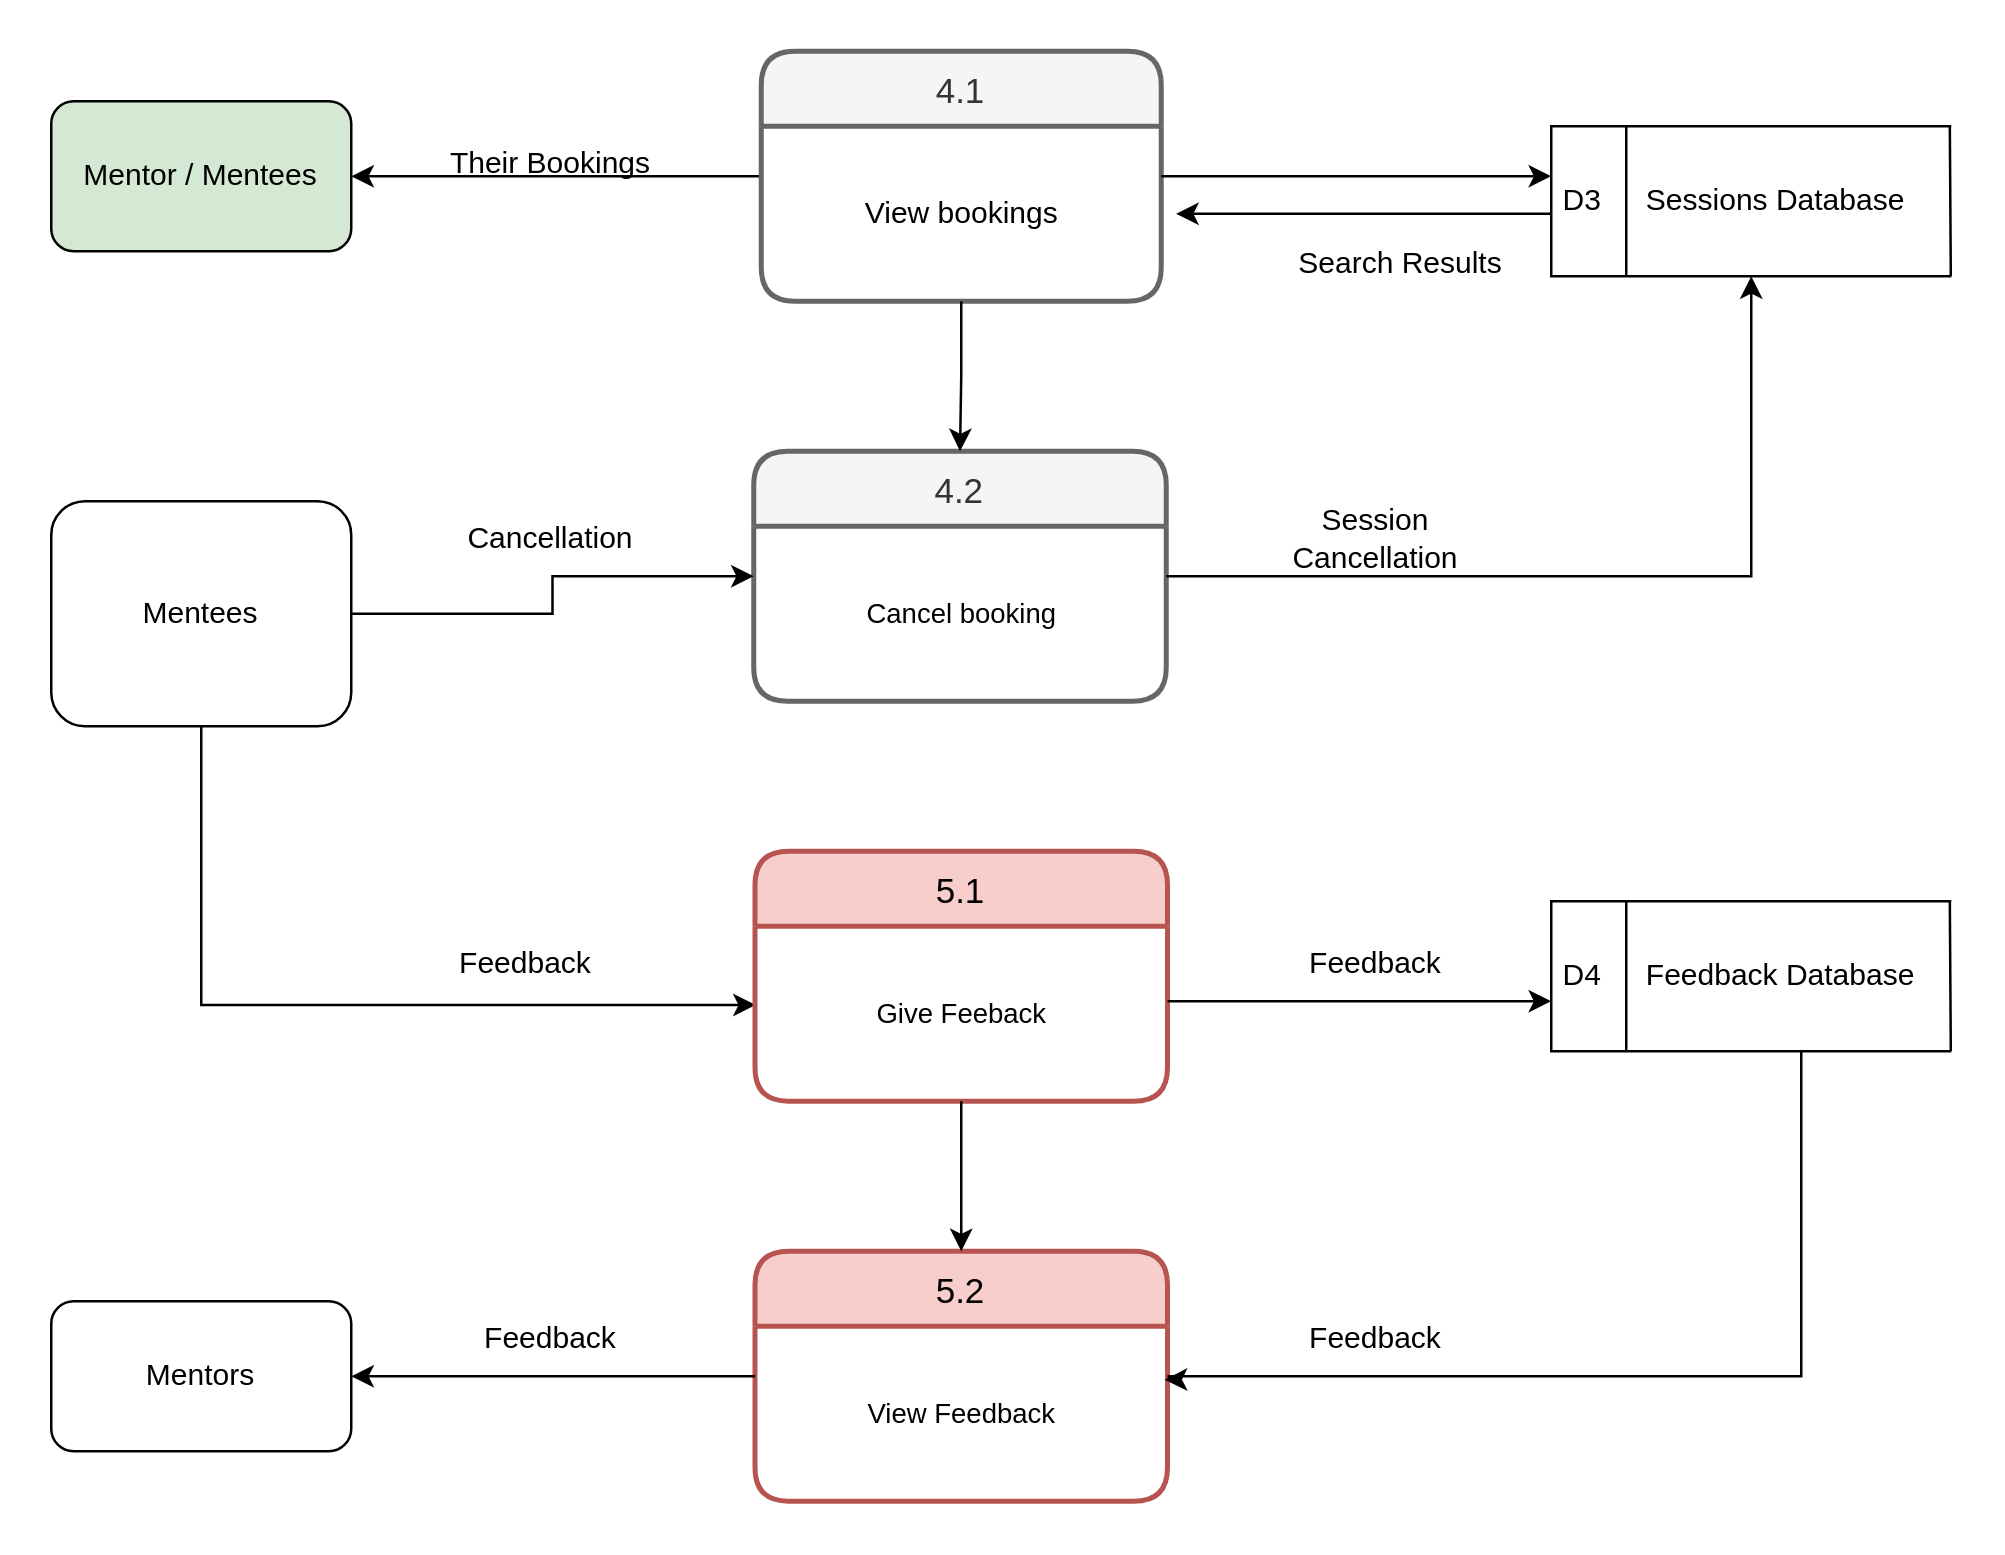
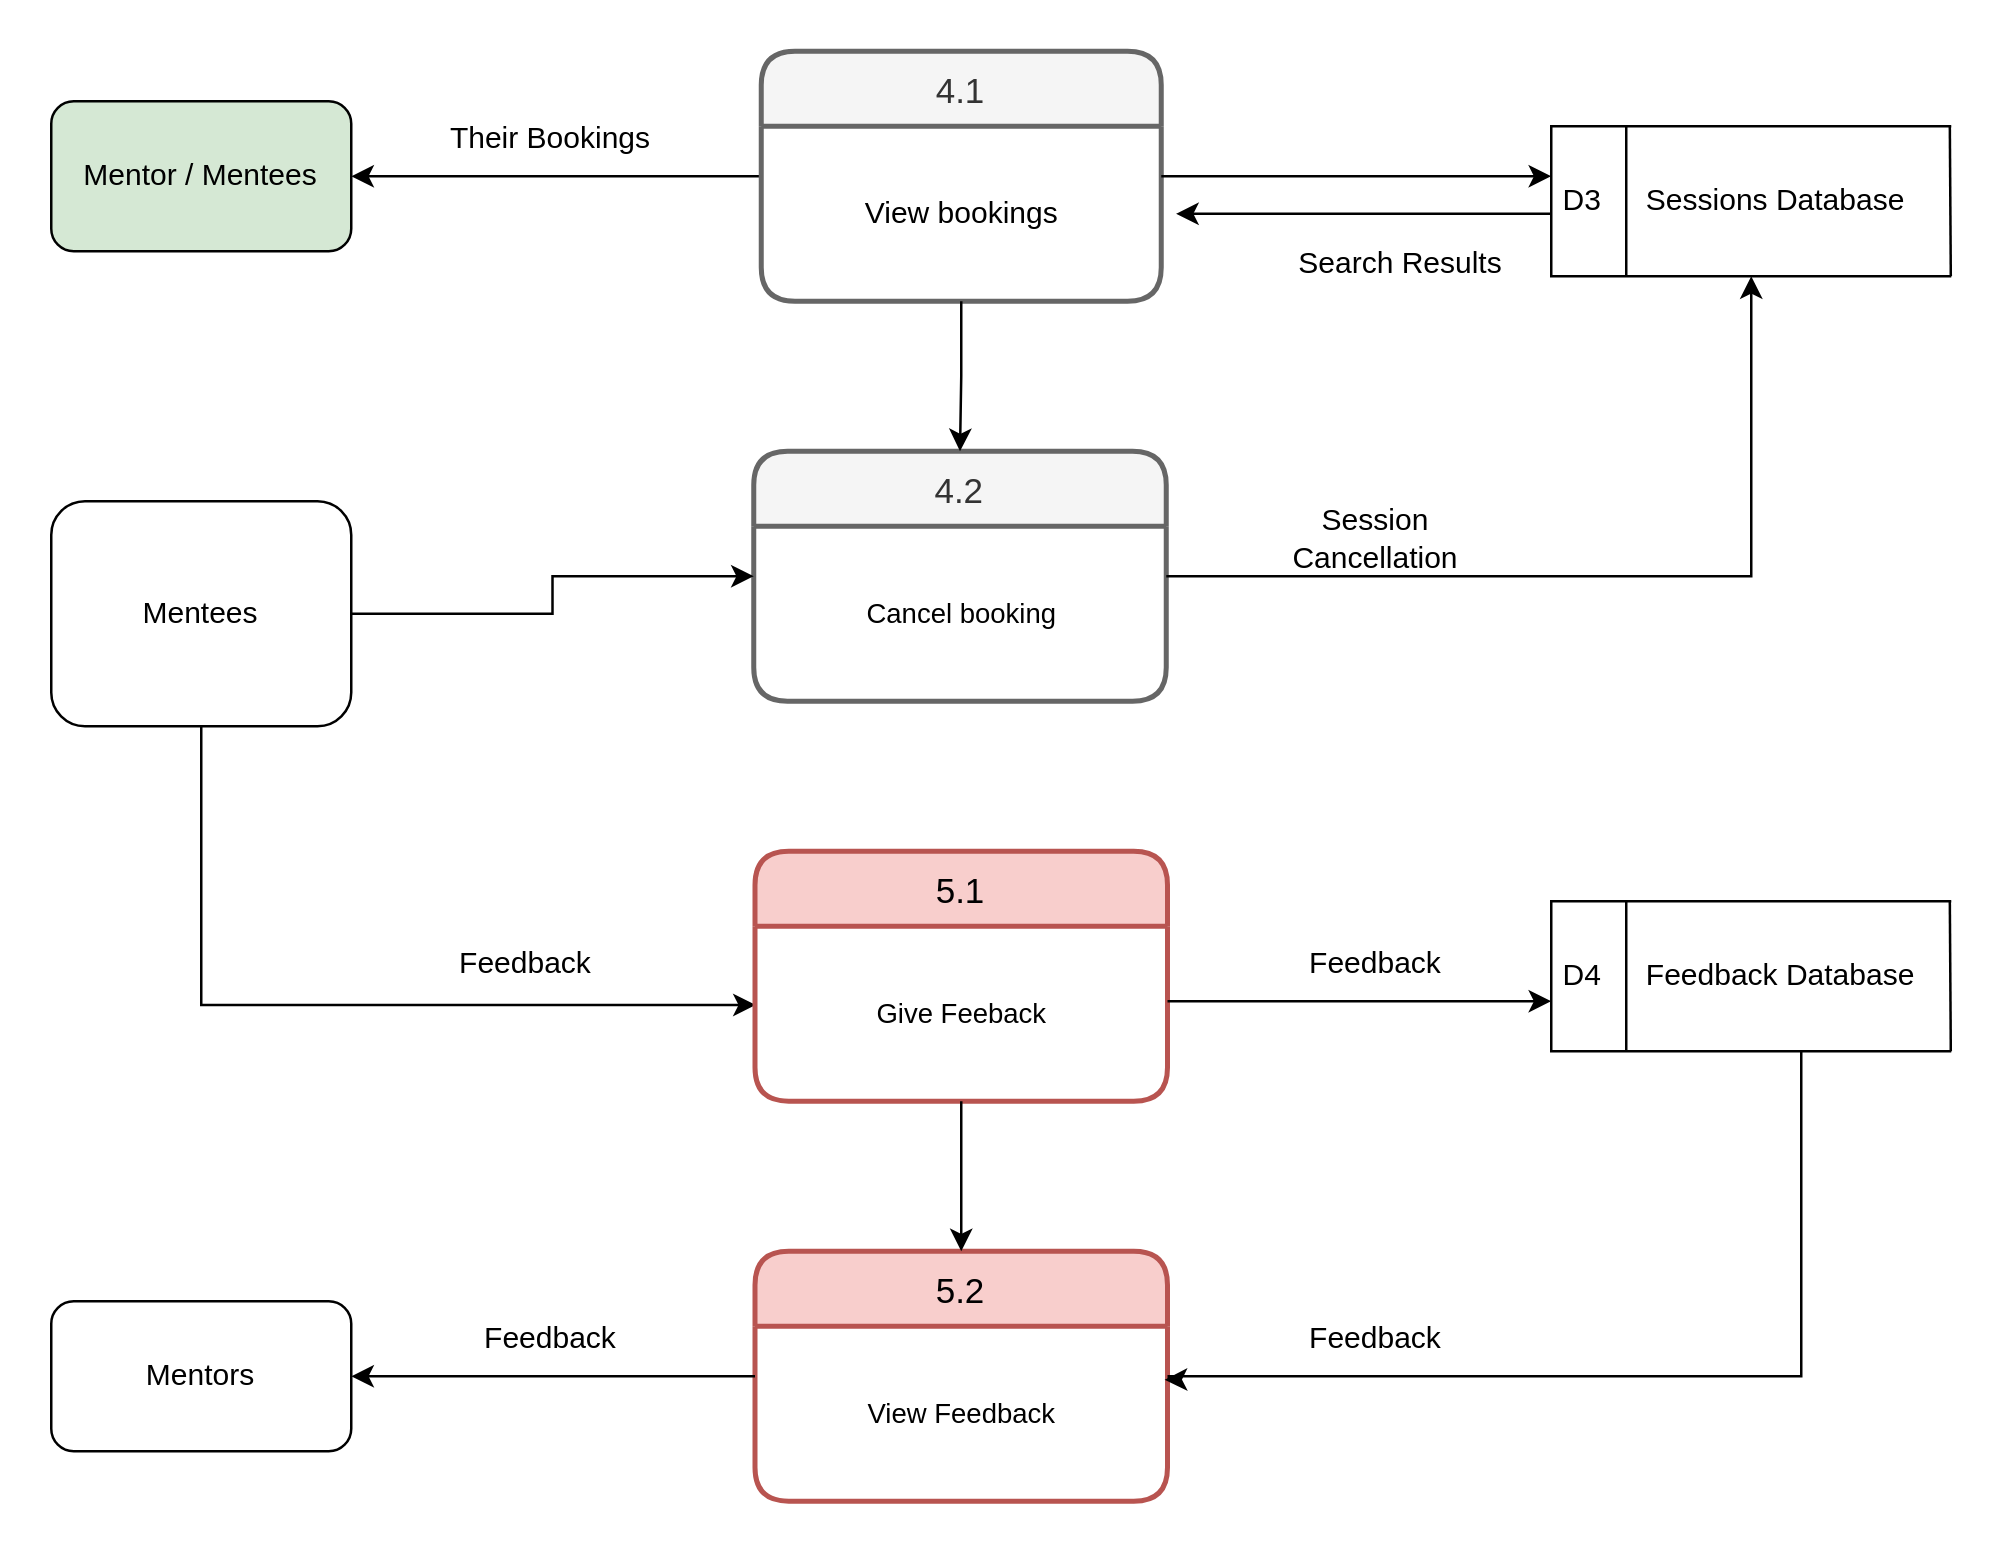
  <mxCell id="0" />
  <mxCell id="1" parent="0" />
  <mxCell id="2" style="edgeStyle=orthogonalEdgeStyle;rounded=0;orthogonalLoop=1;jettySize=auto;html=1;exitX=0;exitY=0.5;exitDx=0;exitDy=0;entryX=1;entryY=0.5;entryDx=0;entryDy=0;" parent="1" source="3" target="6" edge="1"><mxGeometry relative="1" as="geometry" /></mxCell>
  <mxCell id="3" value="4.1" style="swimlane;childLayout=stackLayout;horizontal=1;startSize=30;horizontalStack=0;rounded=1;fontSize=14;fontStyle=0;strokeWidth=2;resizeParent=0;resizeLast=1;shadow=0;dashed=0;align=center;fillColor=#f5f5f5;strokeColor=#666666;fontColor=#333333;" parent="1" vertex="1"><mxGeometry x="304" y="20" width="160" height="100" as="geometry" /></mxCell>
  <mxCell id="4" value="View bookings" style="text;html=1;align=center;verticalAlign=middle;resizable=0;points=[];autosize=1;strokeColor=none;fillColor=none;" parent="3" vertex="1"><mxGeometry y="30" width="160" height="70" as="geometry" /></mxCell>
  <mxCell id="5" style="edgeStyle=orthogonalEdgeStyle;rounded=0;orthogonalLoop=1;jettySize=auto;html=1;exitX=1;exitY=0.75;exitDx=0;exitDy=0;entryX=1;entryY=0.75;entryDx=0;entryDy=0;" parent="1" source="6" target="6" edge="1"><mxGeometry relative="1" as="geometry"><mxPoint x="300" y="84.833" as="targetPoint" /></mxGeometry></mxCell>
  <mxCell id="6" value="Mentor / Mentees" style="rounded=1;whiteSpace=wrap;html=1;fillColor=#d5e8d4;" parent="1" vertex="1"><mxGeometry x="20" y="40" width="120" height="60" as="geometry" /></mxCell>
  <mxCell id="7" value="4.2" style="swimlane;childLayout=stackLayout;horizontal=1;startSize=30;horizontalStack=0;rounded=1;fontSize=14;fontStyle=0;strokeWidth=2;resizeParent=0;resizeLast=1;shadow=0;dashed=0;align=center;fillColor=#f5f5f5;strokeColor=#666666;fontColor=#333333;" parent="1" vertex="1"><mxGeometry x="301" y="180" width="165" height="100" as="geometry" /></mxCell>
  <mxCell id="8" value="&lt;font style=&quot;font-size: 11px&quot;&gt;Cancel booking&lt;/font&gt;" style="text;html=1;align=center;verticalAlign=middle;resizable=0;points=[];autosize=1;strokeColor=none;fillColor=none;" parent="7" vertex="1"><mxGeometry y="30" width="165" height="70" as="geometry" /></mxCell>
- <mxCell id="9" value="Their Bookings" style="text;html=1;strokeColor=none;fillColor=none;align=center;verticalAlign=middle;whiteSpace=wrap;rounded=0;" parent="1" vertex="1"><mxGeometry x="170" y="50" width="100" height="30" as="geometry" /></mxCell>
+ <mxCell id="9" value="Their Bookings" style="text;html=1;strokeColor=none;fillColor=none;align=center;verticalAlign=middle;whiteSpace=wrap;rounded=0;" parent="1" vertex="1"><mxGeometry x="170" y="40" width="100" height="30" as="geometry" /></mxCell>
  <mxCell id="10" style="edgeStyle=orthogonalEdgeStyle;rounded=0;orthogonalLoop=1;jettySize=auto;html=1;startArrow=none;startFill=0;endArrow=classic;endFill=1;" parent="1" source="4" target="7" edge="1"><mxGeometry relative="1" as="geometry" /></mxCell>
  <mxCell id="11" style="edgeStyle=orthogonalEdgeStyle;rounded=0;orthogonalLoop=1;jettySize=auto;html=1;entryX=0;entryY=0.333;entryDx=0;entryDy=0;entryPerimeter=0;" parent="1" source="4" target="33" edge="1"><mxGeometry relative="1" as="geometry"><mxPoint x="610" y="70" as="targetPoint" /><Array as="points"><mxPoint x="500" y="70" /><mxPoint x="500" y="70" /></Array></mxGeometry></mxCell>
  <mxCell id="12" style="edgeStyle=orthogonalEdgeStyle;rounded=0;orthogonalLoop=1;jettySize=auto;html=1;entryX=1.037;entryY=0.5;entryDx=0;entryDy=0;entryPerimeter=0;exitX=0;exitY=0.583;exitDx=0;exitDy=0;exitPerimeter=0;" parent="1" source="33" target="4" edge="1"><mxGeometry relative="1" as="geometry"><mxPoint x="610" y="85" as="sourcePoint" /></mxGeometry></mxCell>
  <mxCell id="13" value="Search Results" style="text;html=1;strokeColor=none;fillColor=none;align=center;verticalAlign=middle;whiteSpace=wrap;rounded=0;" parent="1" vertex="1"><mxGeometry x="510" y="90" width="100" height="30" as="geometry" /></mxCell>
  <mxCell id="14" style="edgeStyle=orthogonalEdgeStyle;rounded=0;orthogonalLoop=1;jettySize=auto;html=1;entryX=0;entryY=0.5;entryDx=0;entryDy=0;" parent="1" source="16" target="7" edge="1"><mxGeometry relative="1" as="geometry" /></mxCell>
  <mxCell id="15" style="edgeStyle=orthogonalEdgeStyle;rounded=0;orthogonalLoop=1;jettySize=auto;html=1;exitX=0.5;exitY=1;exitDx=0;exitDy=0;entryX=0.002;entryY=0.45;entryDx=0;entryDy=0;entryPerimeter=0;" parent="1" source="16" target="18" edge="1"><mxGeometry relative="1" as="geometry" /></mxCell>
  <mxCell id="16" value="Mentees" style="rounded=1;whiteSpace=wrap;html=1;" parent="1" vertex="1"><mxGeometry x="20" y="200" width="120" height="90" as="geometry" /></mxCell>
  <mxCell id="17" value="5.1" style="swimlane;childLayout=stackLayout;horizontal=1;startSize=30;horizontalStack=0;rounded=1;fontSize=14;fontStyle=0;strokeWidth=2;resizeParent=0;resizeLast=1;shadow=0;dashed=0;align=center;fillColor=#f8cecc;strokeColor=#b85450;" parent="1" vertex="1"><mxGeometry x="301.5" y="340" width="165" height="100" as="geometry" /></mxCell>
  <mxCell id="18" value="&lt;font style=&quot;font-size: 11px&quot;&gt;Give Feeback&lt;/font&gt;" style="text;html=1;align=center;verticalAlign=middle;resizable=0;points=[];autosize=1;strokeColor=none;fillColor=none;" parent="17" vertex="1"><mxGeometry y="30" width="165" height="70" as="geometry" /></mxCell>
- <mxCell id="19" value="Cancellation" style="text;html=1;strokeColor=none;fillColor=none;align=center;verticalAlign=middle;whiteSpace=wrap;rounded=0;" parent="1" vertex="1"><mxGeometry x="170" y="200" width="100" height="30" as="geometry" /></mxCell>
  <mxCell id="20" value="Session Cancellation" style="text;html=1;strokeColor=none;fillColor=none;align=center;verticalAlign=middle;whiteSpace=wrap;rounded=0;" parent="1" vertex="1"><mxGeometry x="500" y="200" width="100" height="30" as="geometry" /></mxCell>
  <mxCell id="21" value="5.2" style="swimlane;childLayout=stackLayout;horizontal=1;startSize=30;horizontalStack=0;rounded=1;fontSize=14;fontStyle=0;strokeWidth=2;resizeParent=0;resizeLast=1;shadow=0;dashed=0;align=center;fillColor=#f8cecc;strokeColor=#b85450;" parent="1" vertex="1"><mxGeometry x="301.5" y="500" width="165" height="100" as="geometry" /></mxCell>
  <mxCell id="22" value="&lt;font style=&quot;font-size: 11px&quot;&gt;View Feedback&lt;/font&gt;" style="text;html=1;align=center;verticalAlign=middle;resizable=0;points=[];autosize=1;strokeColor=none;fillColor=none;" parent="21" vertex="1"><mxGeometry y="30" width="165" height="70" as="geometry" /></mxCell>
  <mxCell id="23" style="edgeStyle=orthogonalEdgeStyle;rounded=0;orthogonalLoop=1;jettySize=auto;html=1;entryX=0.5;entryY=0;entryDx=0;entryDy=0;" parent="1" source="18" target="21" edge="1"><mxGeometry relative="1" as="geometry" /></mxCell>
  <mxCell id="24" value="Mentors" style="rounded=1;whiteSpace=wrap;html=1;" parent="1" vertex="1"><mxGeometry x="20" y="520" width="120" height="60" as="geometry" /></mxCell>
  <mxCell id="25" style="edgeStyle=orthogonalEdgeStyle;rounded=0;orthogonalLoop=1;jettySize=auto;html=1;" parent="1" source="22" edge="1"><mxGeometry relative="1" as="geometry"><mxPoint x="140" y="550" as="targetPoint" /><Array as="points"><mxPoint x="140" y="550" /></Array></mxGeometry></mxCell>
  <mxCell id="26" value="Feedback" style="text;html=1;strokeColor=none;fillColor=none;align=center;verticalAlign=middle;whiteSpace=wrap;rounded=0;" parent="1" vertex="1"><mxGeometry x="160" y="370" width="100" height="30" as="geometry" /></mxCell>
  <mxCell id="27" style="edgeStyle=orthogonalEdgeStyle;rounded=0;orthogonalLoop=1;jettySize=auto;html=1;" parent="1" source="8" edge="1"><mxGeometry relative="1" as="geometry"><mxPoint x="700" y="110" as="targetPoint" /><Array as="points"><mxPoint x="700" y="230" /></Array></mxGeometry></mxCell>
  <mxCell id="28" value="Feedback" style="text;html=1;strokeColor=none;fillColor=none;align=center;verticalAlign=middle;whiteSpace=wrap;rounded=0;" parent="1" vertex="1"><mxGeometry x="500" y="370" width="100" height="30" as="geometry" /></mxCell>
  <mxCell id="29" style="edgeStyle=orthogonalEdgeStyle;rounded=0;orthogonalLoop=1;jettySize=auto;html=1;" parent="1" source="18" edge="1"><mxGeometry relative="1" as="geometry"><mxPoint x="620" y="400" as="targetPoint" /><Array as="points"><mxPoint x="500" y="400" /><mxPoint x="500" y="400" /></Array></mxGeometry></mxCell>
  <mxCell id="30" style="edgeStyle=orthogonalEdgeStyle;rounded=0;orthogonalLoop=1;jettySize=auto;html=1;entryX=0.993;entryY=0.306;entryDx=0;entryDy=0;entryPerimeter=0;exitX=0.625;exitY=1;exitDx=0;exitDy=0;exitPerimeter=0;" parent="1" source="34" target="22" edge="1"><mxGeometry relative="1" as="geometry"><Array as="points"><mxPoint x="720" y="550" /><mxPoint x="467" y="550" /><mxPoint x="467" y="551" /></Array><mxPoint x="720" y="430" as="sourcePoint" /></mxGeometry></mxCell>
  <mxCell id="31" value="Feedback" style="text;html=1;strokeColor=none;fillColor=none;align=center;verticalAlign=middle;whiteSpace=wrap;rounded=0;" parent="1" vertex="1"><mxGeometry x="500" y="520" width="100" height="30" as="geometry" /></mxCell>
  <mxCell id="32" value="Feedback" style="text;html=1;strokeColor=none;fillColor=none;align=center;verticalAlign=middle;whiteSpace=wrap;rounded=0;" parent="1" vertex="1"><mxGeometry x="170" y="520" width="100" height="30" as="geometry" /></mxCell>
  <mxCell id="33" value="D3&amp;nbsp;&lt;span style=&quot;white-space: pre;&quot;&gt;&#09;&lt;/span&gt;&amp;nbsp; Sessions Database" style="html=1;dashed=0;whitespace=wrap;shape=mxgraph.dfd.dataStoreID;align=left;spacingLeft=3;points=[[0,0],[0.5,0],[1,0],[0,0.5],[1,0.5],[0,1],[0.5,1],[1,1]];comic=0;noLabel=0;container=0;metaEdit=0;shadow=0;perimeterSpacing=0;fillStyle=solid;" vertex="1" parent="1"><mxGeometry x="620" y="50" width="160" height="60" as="geometry" /></mxCell>
  <mxCell id="34" value="D4&amp;nbsp;&lt;span style=&quot;white-space: pre;&quot;&gt;&#09;&lt;/span&gt;&amp;nbsp; Feedback Database" style="html=1;dashed=0;whitespace=wrap;shape=mxgraph.dfd.dataStoreID;align=left;spacingLeft=3;points=[[0,0],[0.5,0],[1,0],[0,0.5],[1,0.5],[0,1],[0.5,1],[1,1]];comic=0;noLabel=0;container=0;metaEdit=0;shadow=0;perimeterSpacing=0;fillStyle=solid;" vertex="1" parent="1"><mxGeometry x="620" y="360" width="160" height="60" as="geometry" /></mxCell>
  <mxCell id="35" value="" style="endArrow=none;html=1;rounded=0;exitX=1;exitY=1;exitDx=0;exitDy=0;" edge="1" parent="1"><mxGeometry width="50" height="50" relative="1" as="geometry"><mxPoint x="779.82" y="110" as="sourcePoint" /><mxPoint x="779.43" y="50" as="targetPoint" /></mxGeometry></mxCell>
  <mxCell id="36" value="" style="endArrow=none;html=1;rounded=0;exitX=1;exitY=1;exitDx=0;exitDy=0;" edge="1" parent="1"><mxGeometry width="50" height="50" relative="1" as="geometry"><mxPoint x="779.82" y="420" as="sourcePoint" /><mxPoint x="779.43" y="360" as="targetPoint" /></mxGeometry></mxCell>
